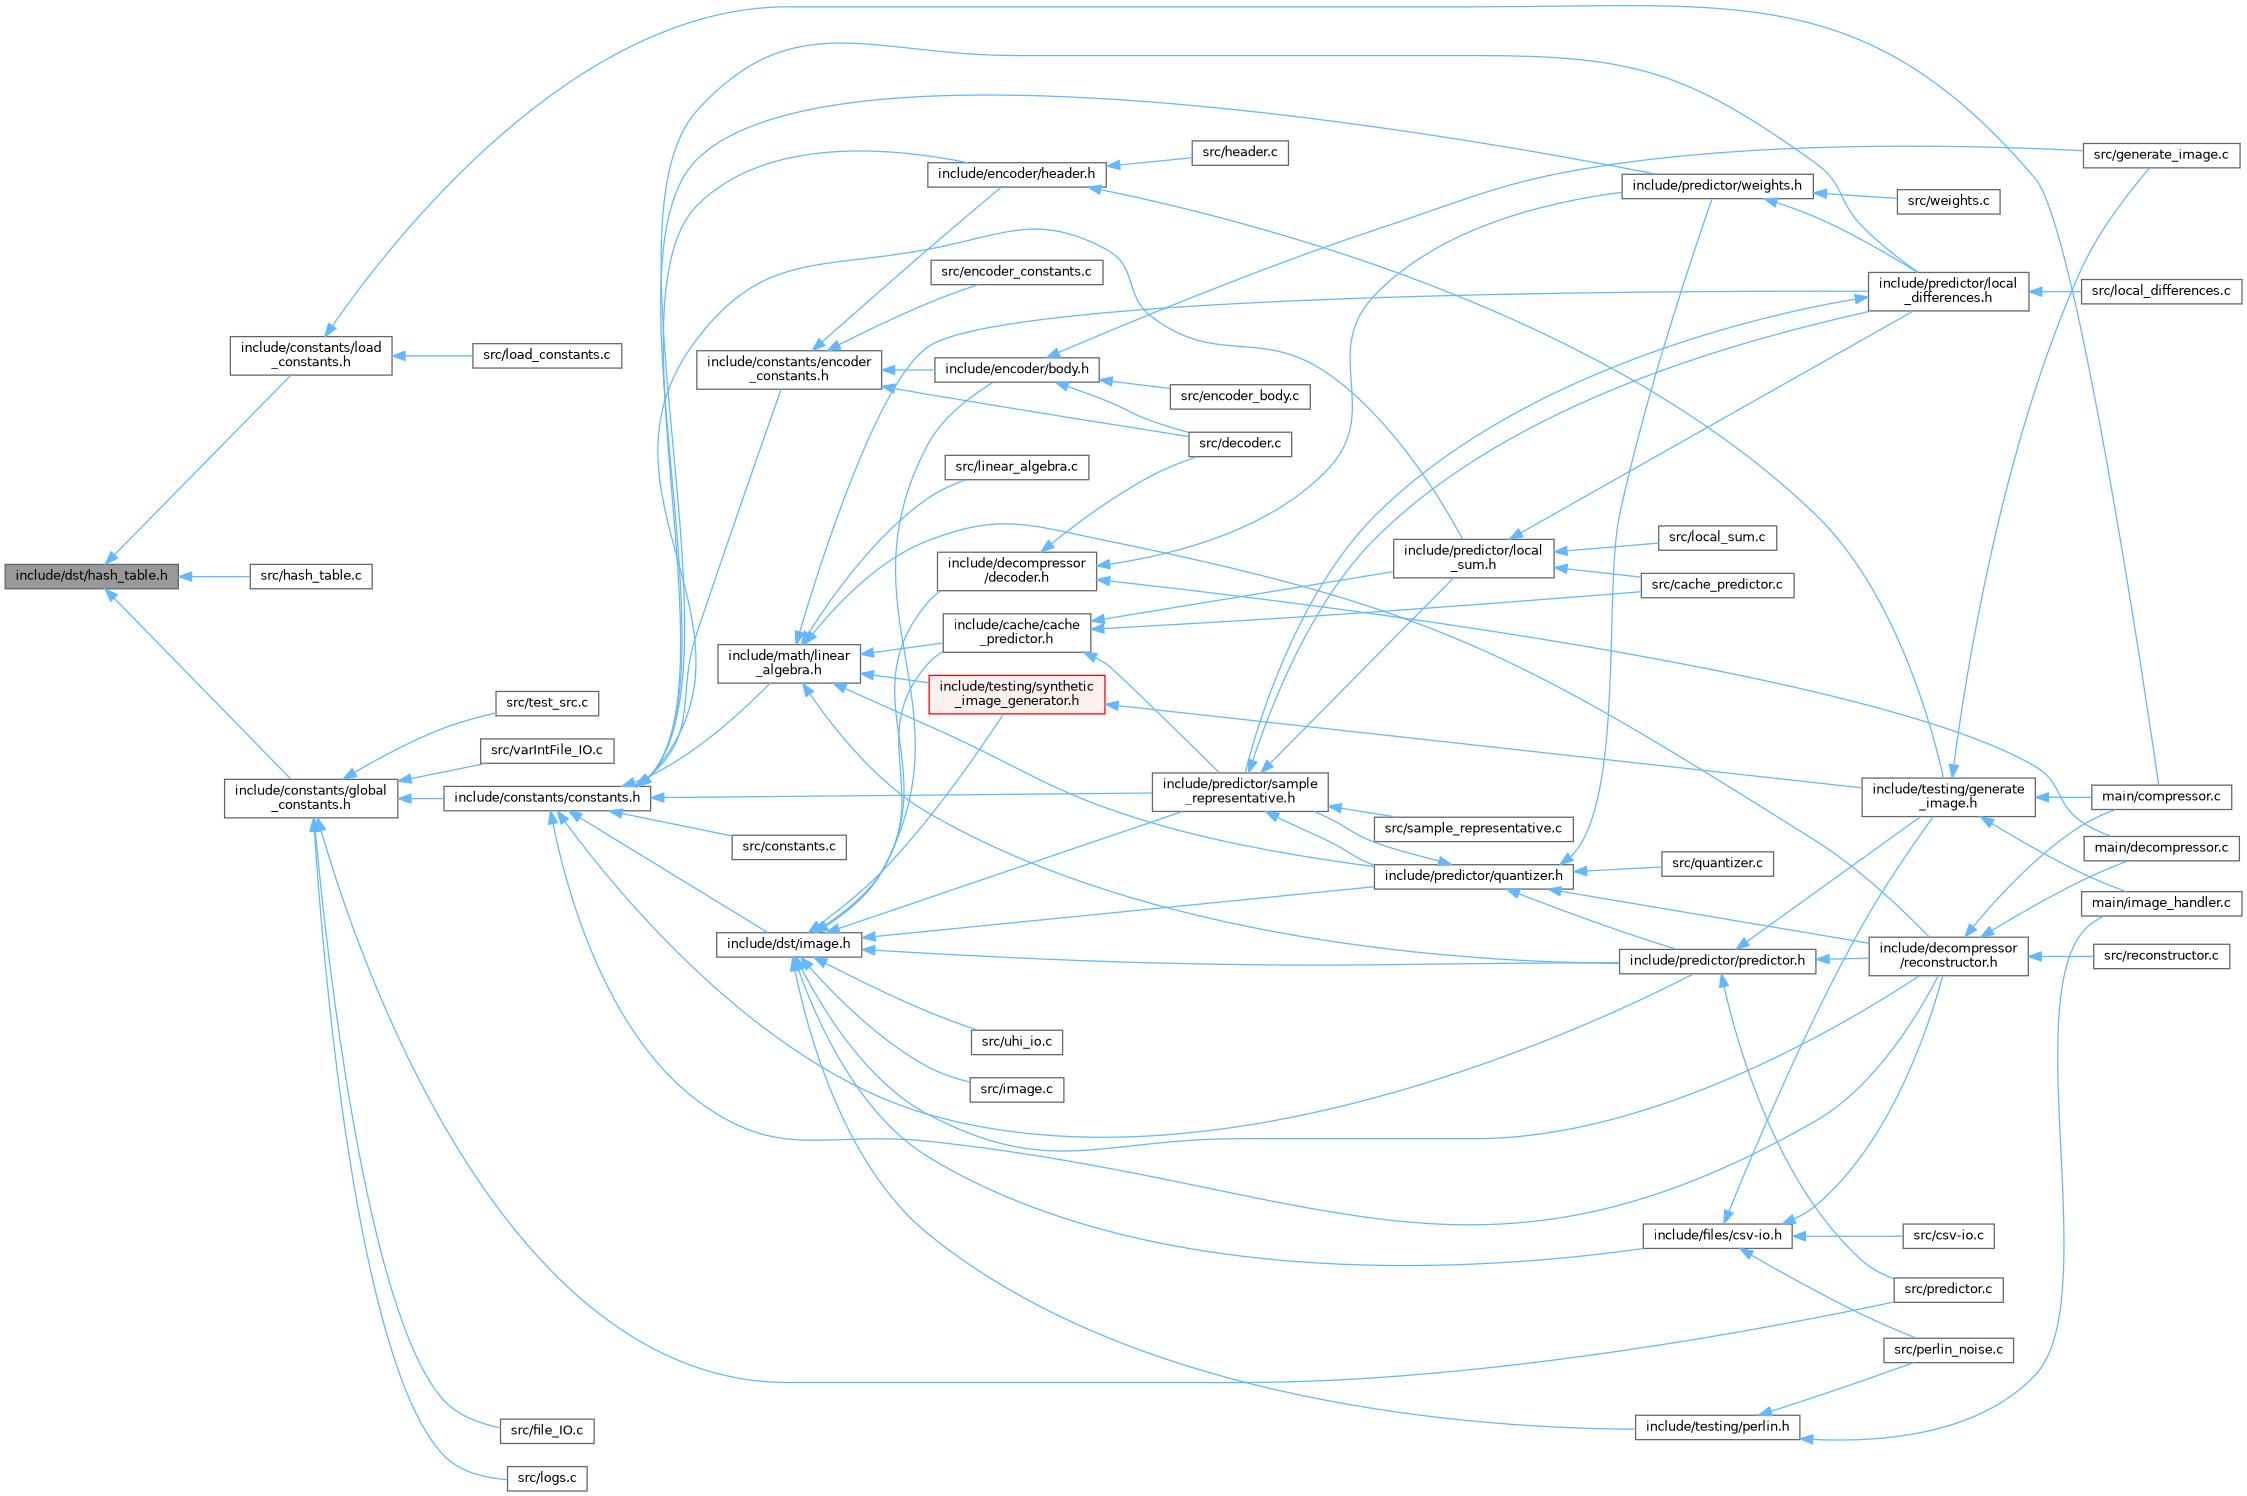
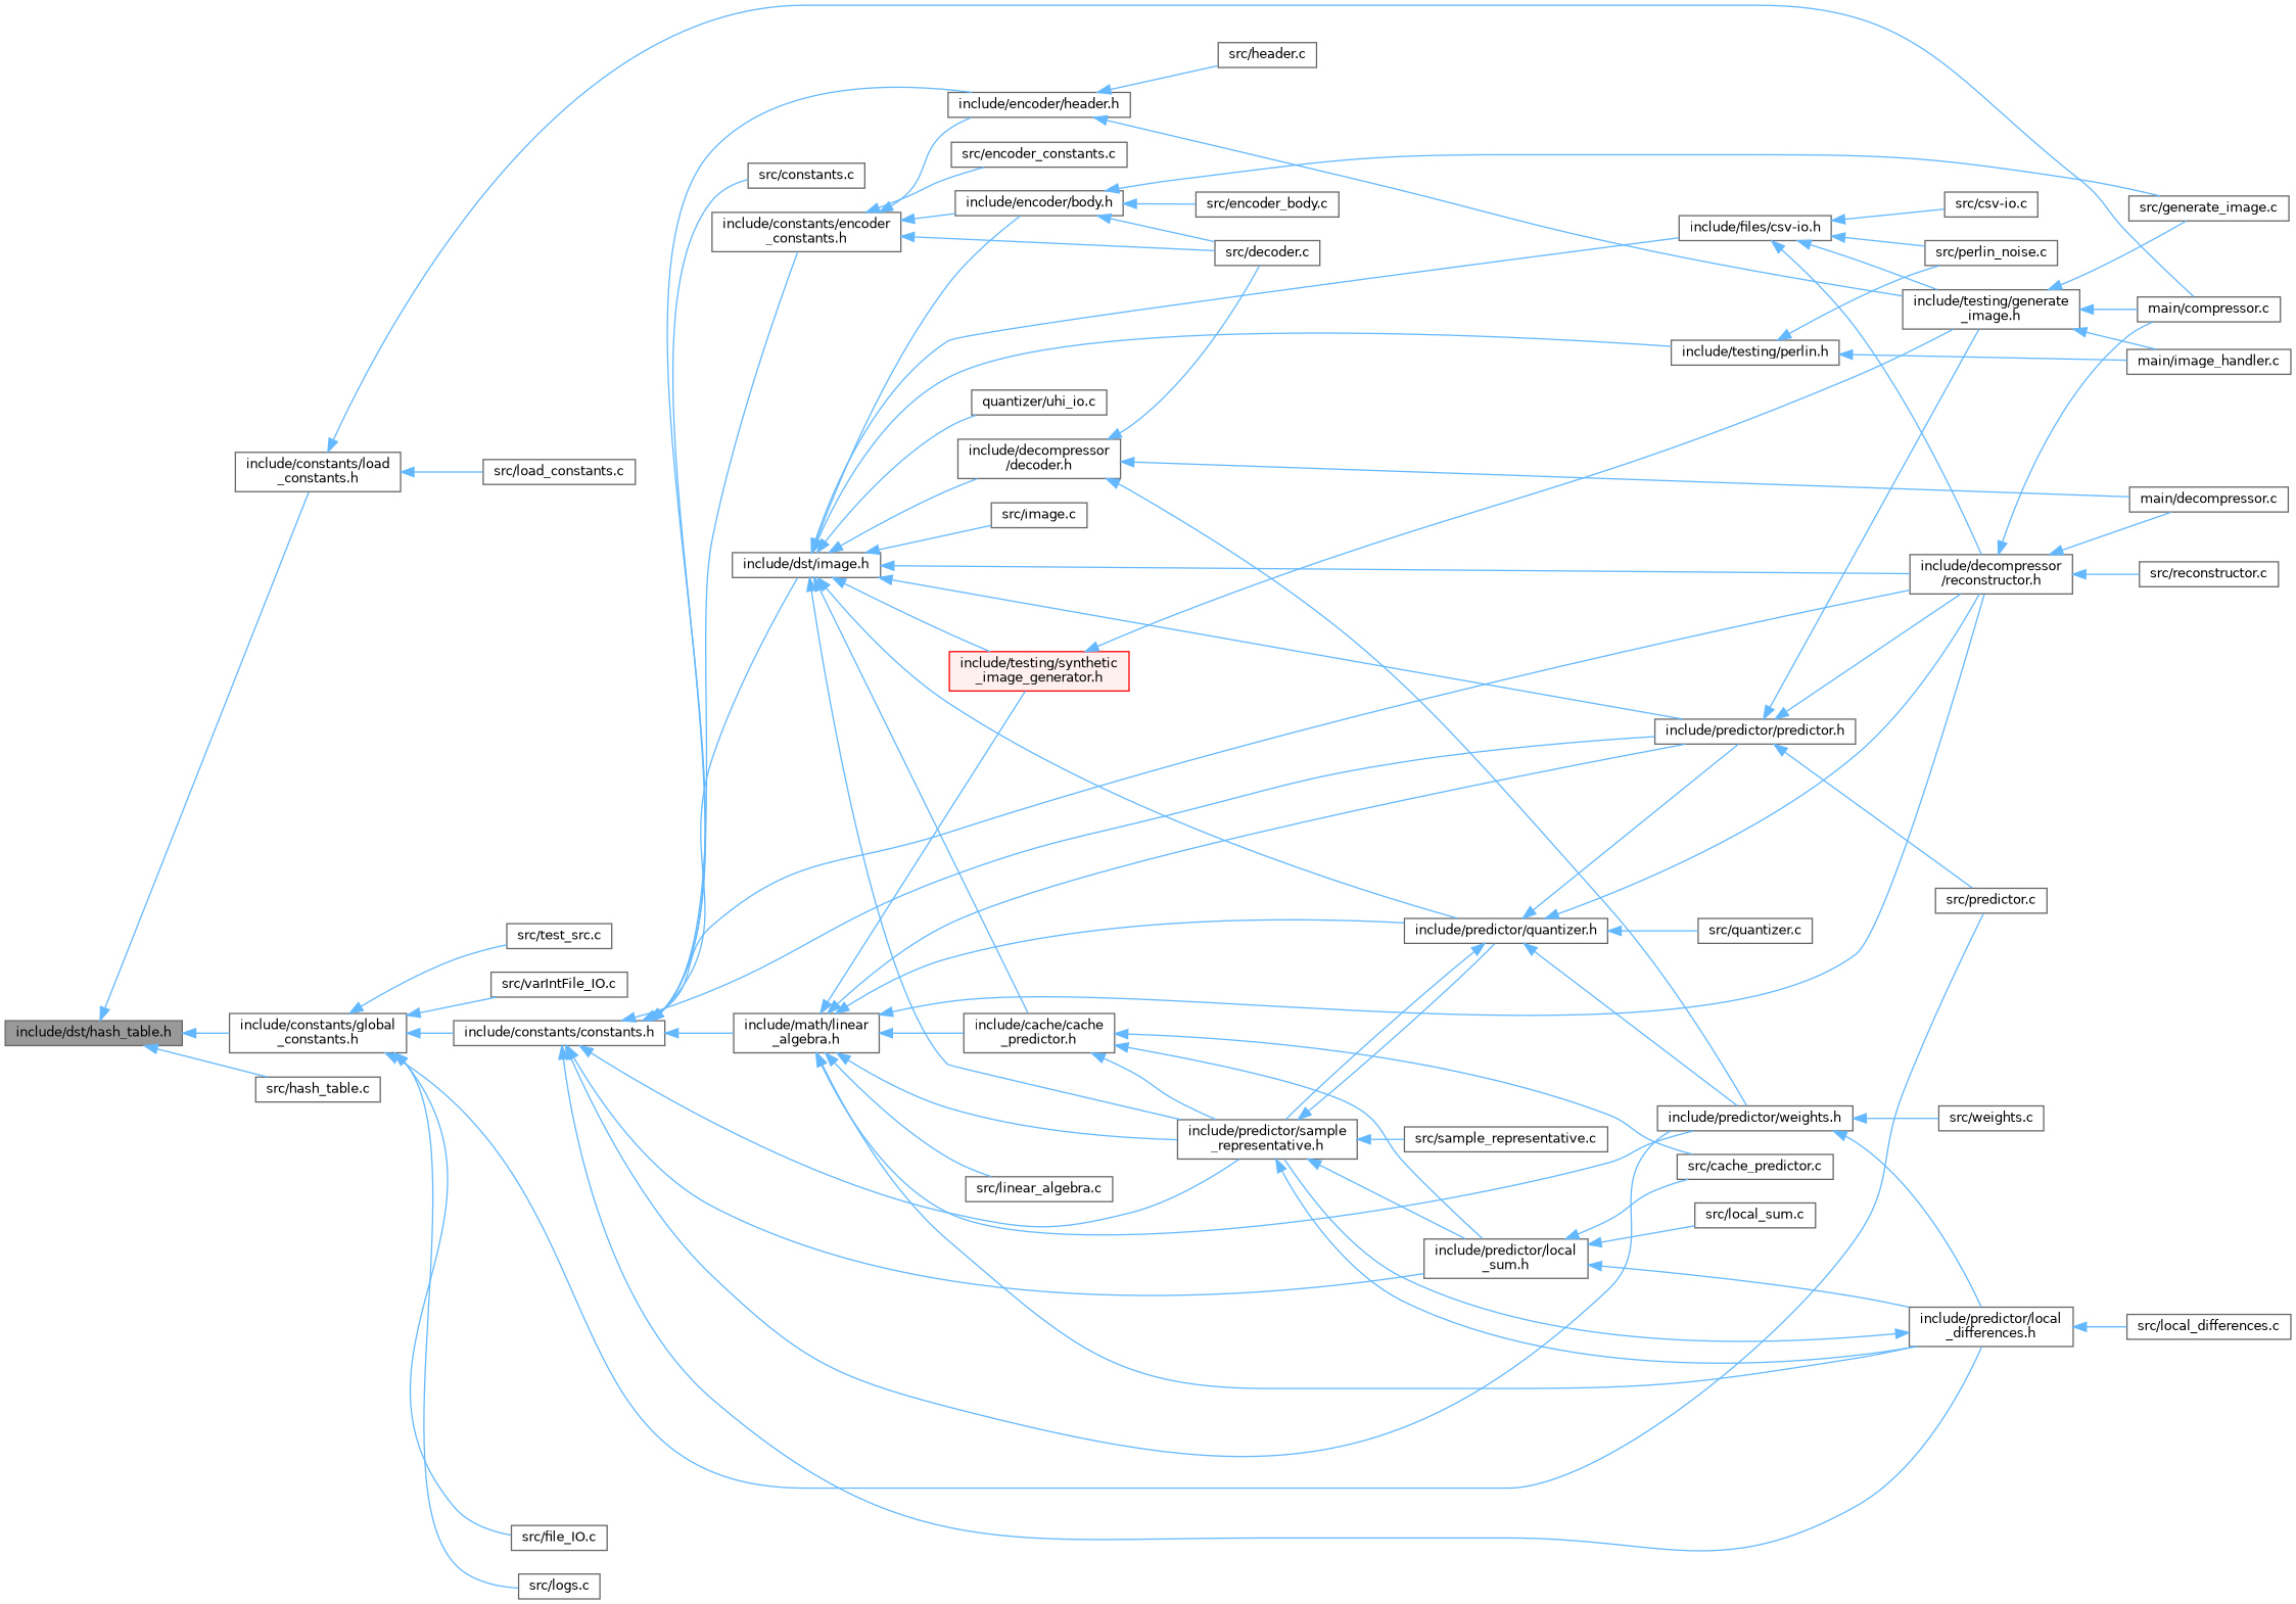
  digraph {
    rankdir=LR
    node [color=grey40 fillcolor=white fontname=Helvetica fontsize=10 shape=box style=filled]
    edge [color=steelblue1 dir=back fontname=Helvetica fontsize=10 labelfontname=Helvetica labelfontsize=10 style=solid]
    n1 [color=gray40 fillcolor=grey60 fontcolor=black height=0.2 label="include/dst/hash_table.h" width=0.4]
    n2 [height=0.2 label="include/constants/load\l_constants.h" width=0.4]
    n3 [height=0.2 label="src/hash_table.c" width=0.4]
    n4 [height=0.2 label="include/constants/global\l_constants.h" width=0.4]
    n5 [height=0.2 label="main/compressor.c" width=0.4]
    n6 [height=0.2 label="src/load_constants.c" width=0.4]
    n7 [height=0.2 label="include/constants/constants.h" width=0.4]
    n8 [height=0.2 label="src/predictor.c" width=0.4]
    n9 [height=0.2 label="src/file_IO.c" width=0.4]
    n10 [height=0.2 label="src/logs.c" width=0.4]
    n11 [height=0.2 label="src/test_src.c" width=0.4]
    n12 [height=0.2 label="src/varIntFile_IO.c" width=0.4]
    n13 [height=0.2 label="include/constants/encoder\l_constants.h" width=0.4]
    n14 [height=0.2 label="include/encoder/header.h" width=0.4]
    n15 [height=0.2 label="include/decompressor\l/reconstructor.h" width=0.4]
    n16 [height=0.2 label="include/dst/image.h" width=0.4]
    n17 [height=0.2 label="include/predictor/local\l_sum.h" width=0.4]
    n18 [height=0.2 label="include/predictor/local\l_differences.h" width=0.4]
    n19 [height=0.2 label="include/predictor/sample\l_representative.h" width=0.4]
    n20 [height=0.2 label="include/predictor/predictor.h" width=0.4]
    n21 [height=0.2 label="include/predictor/weights.h" width=0.4]
    n22 [height=0.2 label="include/math/linear\l_algebra.h" width=0.4]
    n23 [height=0.2 label="src/constants.c" width=0.4]
    n24 [height=0.2 label="include/encoder/body.h" width=0.4]
    n25 [height=0.2 label="src/decoder.c" width=0.4]
    n26 [height=0.2 label="src/encoder_constants.c" width=0.4]
    n27 [height=0.2 label="include/testing/generate\l_image.h" width=0.4]
    n28 [height=0.2 label="src/header.c" width=0.4]
    n29 [height=0.2 label="main/decompressor.c" width=0.4]
    n30 [height=0.2 label="src/reconstructor.c" width=0.4]
    n31 [height=0.2 label="include/cache/cache\l_predictor.h" width=0.4]
    n32 [height=0.2 label="include/predictor/quantizer.h" width=0.4]
    n33 [height=0.2 label="include/decompressor\l/decoder.h" width=0.4]
    n34 [height=0.2 label="include/files/csv-io.h" width=0.4]
    n35 [height=0.2 label="include/testing/perlin.h" width=0.4]
    n36 [color=red fillcolor="#FFF0F0" height=0.2 label="include/testing/synthetic\l_image_generator.h" width=0.4]
    n37 [height=0.2 label="src/image.c" width=0.4]
-   n38 [height=0.2 label="src/uhi_io.c" width=0.4]
+   n38 [height=0.2 label="quantizer/uhi_io.c" width=0.4]
    n39 [height=0.2 label="src/cache_predictor.c" width=0.4]
    n40 [height=0.2 label="src/local_sum.c" width=0.4]
    n41 [height=0.2 label="src/local_differences.c" width=0.4]
    n42 [height=0.2 label="src/sample_representative.c" width=0.4]
    n43 [height=0.2 label="src/weights.c" width=0.4]
    n44 [height=0.2 label="src/linear_algebra.c" width=0.4]
    n45 [height=0.2 label="src/encoder_body.c" width=0.4]
    n46 [height=0.2 label="src/generate_image.c" width=0.4]
    n47 [height=0.2 label="main/image_handler.c" width=0.4]
    n48 [height=0.2 label="src/quantizer.c" width=0.4]
    n49 [height=0.2 label="src/csv-io.c" width=0.4]
    n50 [height=0.2 label="src/perlin_noise.c" width=0.4]
    n1 -> n2
    n1 -> n3
    n1 -> n4
    n2 -> n5
    n2 -> n6
    n4 -> n7
    n4 -> n8
    n4 -> n9
    n4 -> n10
    n4 -> n11
    n4 -> n12
    n7 -> n13
    n7 -> n14
    n7 -> n15
    n7 -> n16
    n7 -> n17
    n7 -> n18
    n7 -> n19
    n7 -> n20
    n7 -> n21
    n7 -> n22
    n7 -> n23
    n13 -> n14
    n13 -> n24
    n13 -> n25
    n13 -> n26
    n14 -> n27
    n14 -> n28
    n15 -> n5
    n15 -> n29
    n15 -> n30
    n16 -> n15
    n16 -> n19
    n16 -> n20
    n16 -> n24
    n16 -> n31
    n16 -> n32
    n16 -> n33
    n16 -> n34
    n16 -> n35
    n16 -> n36
    n16 -> n37
    n16 -> n38
    n17 -> n18
    n17 -> n39
    n17 -> n40
    n18 -> n19
    n18 -> n41
    n19 -> n17
    n19 -> n18
    n19 -> n32
    n19 -> n42
    n20 -> n8
    n20 -> n15
    n20 -> n27
    n21 -> n18
    n21 -> n43
    n22 -> n15
    n22 -> n18
+   n22 -> n19
    n22 -> n20
+   n22 -> n21
    n22 -> n31
    n22 -> n32
    n22 -> n36
    n22 -> n44
    n24 -> n25
    n24 -> n45
    n24 -> n46
    n27 -> n5
    n27 -> n46
    n27 -> n47
    n31 -> n17
    n31 -> n19
    n31 -> n39
    n32 -> n15
    n32 -> n19
    n32 -> n20
    n32 -> n21
    n32 -> n48
    n33 -> n21
    n33 -> n25
    n33 -> n29
    n34 -> n15
    n34 -> n27
    n34 -> n49
    n34 -> n50
    n35 -> n47
    n35 -> n50
    n36 -> n27
  }
